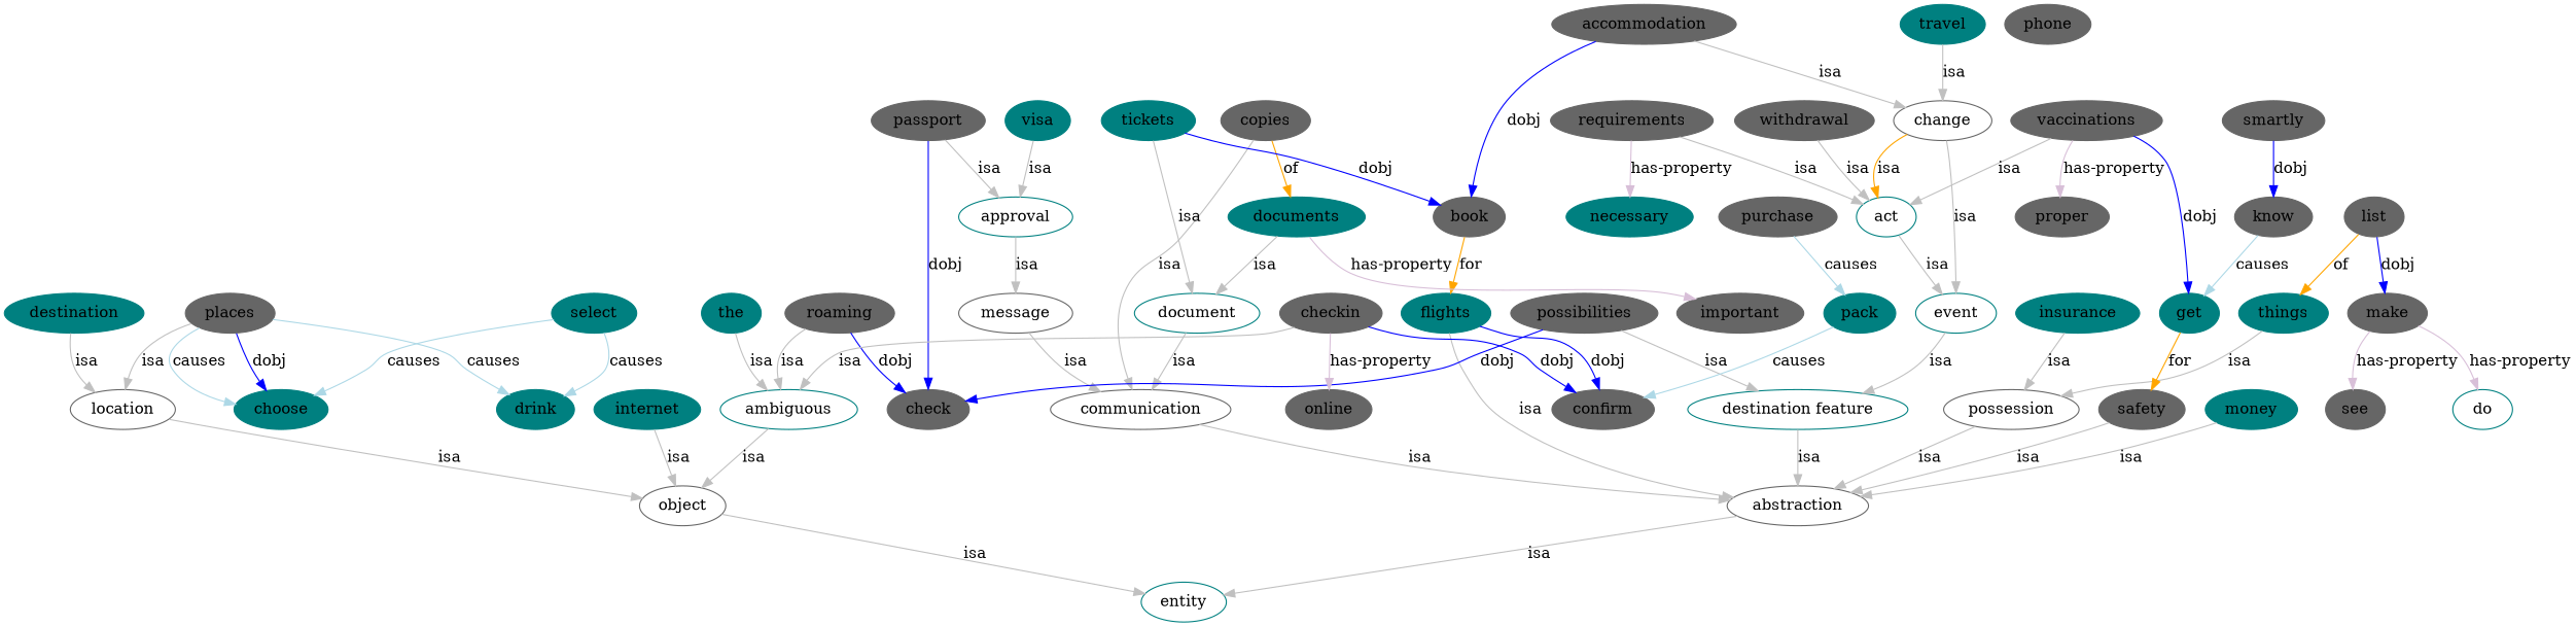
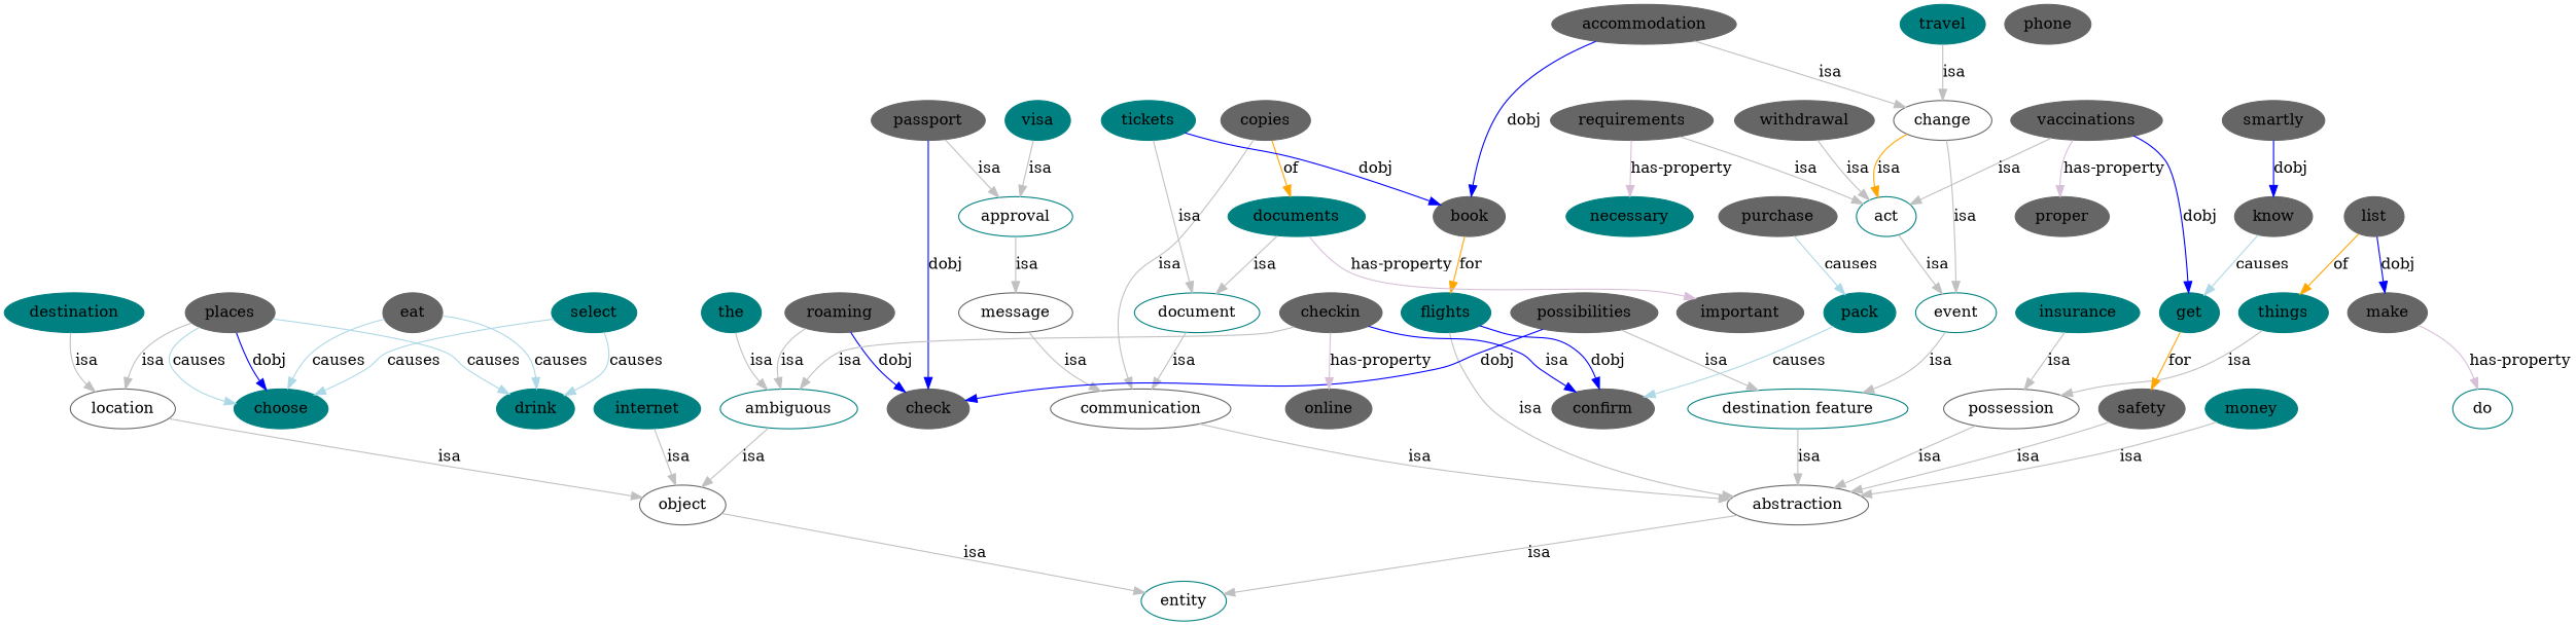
  digraph {
    node [color=gray40 style=filled]
    edge [color=grey]
    change [style=""]
    event [color=teal style=""]
    act [color=teal style=""]
    n4 [color=teal label="destination feature" style=""]
    abstraction [style=""]
    accommodation
    book
    flights [color=teal]
    communication [style=""]
    copies
    documents [color=teal]
    document [color=teal style=""]
    important
    make
-   see
    do [color=teal style=""]
    entity [color=teal style=""]
    object [style=""]
    destination [color=teal]
    location [style=""]
    confirm
    possession [style=""]
    insurance [color=teal]
    internet [color=teal]
    list
    things [color=teal]
    message [style=""]
    money [color=teal]
    approval [color=teal style=""]
    passport
    check
    places
    choose [color=teal]
    drink [color=teal]
    possibilities
    requirements
    necessary [color=teal]
    get [color=teal]
    know
    safety
    tickets [color=teal]
    travel [color=teal]
    vaccinations
    proper
    visa [color=teal]
    withdrawal
    the [color=teal]
    ambiguous [color=teal style=""]
    roaming
    checkin
    online
+   eat
    pack [color=teal]
    purchase
    select [color=teal]
    phone
    smartly
    change -> event [label=isa]
    change -> act [color=orange label=isa]
    event -> n4 [label=isa]
    act -> event [label=isa]
    n4 -> abstraction [label=isa]
    abstraction -> entity [label=isa]
    accommodation -> change [label=isa]
    accommodation -> book [color=blue label=dobj]
    book -> flights [color=orange label=for]
    flights -> abstraction [label=isa]
    flights -> confirm [color=blue label=dobj]
    communication -> abstraction [label=isa]
    copies -> communication [label=isa]
    copies -> documents [color=orange label=of]
    documents -> document [label=isa]
    documents -> important [color=thistle label="has-property"]
    document -> communication [label=isa]
-   make -> see [color=thistle label="has-property"]
    make -> do [color=thistle label="has-property"]
    object -> entity [label=isa]
    destination -> location [label=isa]
    location -> object [label=isa]
    possession -> abstraction [label=isa]
    insurance -> possession [label=isa]
    internet -> object [label=isa]
    list -> make [color=blue label=dobj]
    list -> things [color=orange label=of]
    things -> possession [label=isa]
    message -> communication [label=isa]
    money -> abstraction [label=isa]
    approval -> message [label=isa]
    passport -> approval [label=isa]
    passport -> check [color=blue label=dobj]
    places -> location [label=isa]
    places -> choose [color=lightblue label=causes]
    places -> choose [color=blue label=dobj]
    places -> drink [color=lightblue label=causes]
    possibilities -> n4 [label=isa]
    possibilities -> check [color=blue label=dobj]
    requirements -> act [label=isa]
    requirements -> necessary [color=thistle label="has-property"]
    get -> safety [color=orange label=for]
    know -> get [color=lightblue label=causes]
    safety -> abstraction [label=isa]
    tickets -> book [color=blue label=dobj]
    tickets -> document [label=isa]
    travel -> change [label=isa]
    vaccinations -> act [label=isa]
    vaccinations -> get [color=blue label=dobj]
    vaccinations -> proper [color=thistle label="has-property"]
    visa -> approval [label=isa]
    withdrawal -> act [label=isa]
    the -> ambiguous [label=isa]
    ambiguous -> object [label=isa]
    roaming -> check [color=blue label=dobj]
    roaming -> ambiguous [label=isa]
-   checkin -> confirm [color=blue label=dobj]
+   checkin -> confirm [color=blue label=isa]
    checkin -> ambiguous [label=isa]
    checkin -> online [color=thistle label="has-property"]
+   eat -> choose [color=lightblue label=causes]
+   eat -> drink [color=lightblue label=causes]
    pack -> confirm [color=lightblue label=causes]
    purchase -> pack [color=lightblue label=causes]
    select -> choose [color=lightblue label=causes]
    select -> drink [color=lightblue label=causes]
    smartly -> know [color=blue label=dobj]
  }
